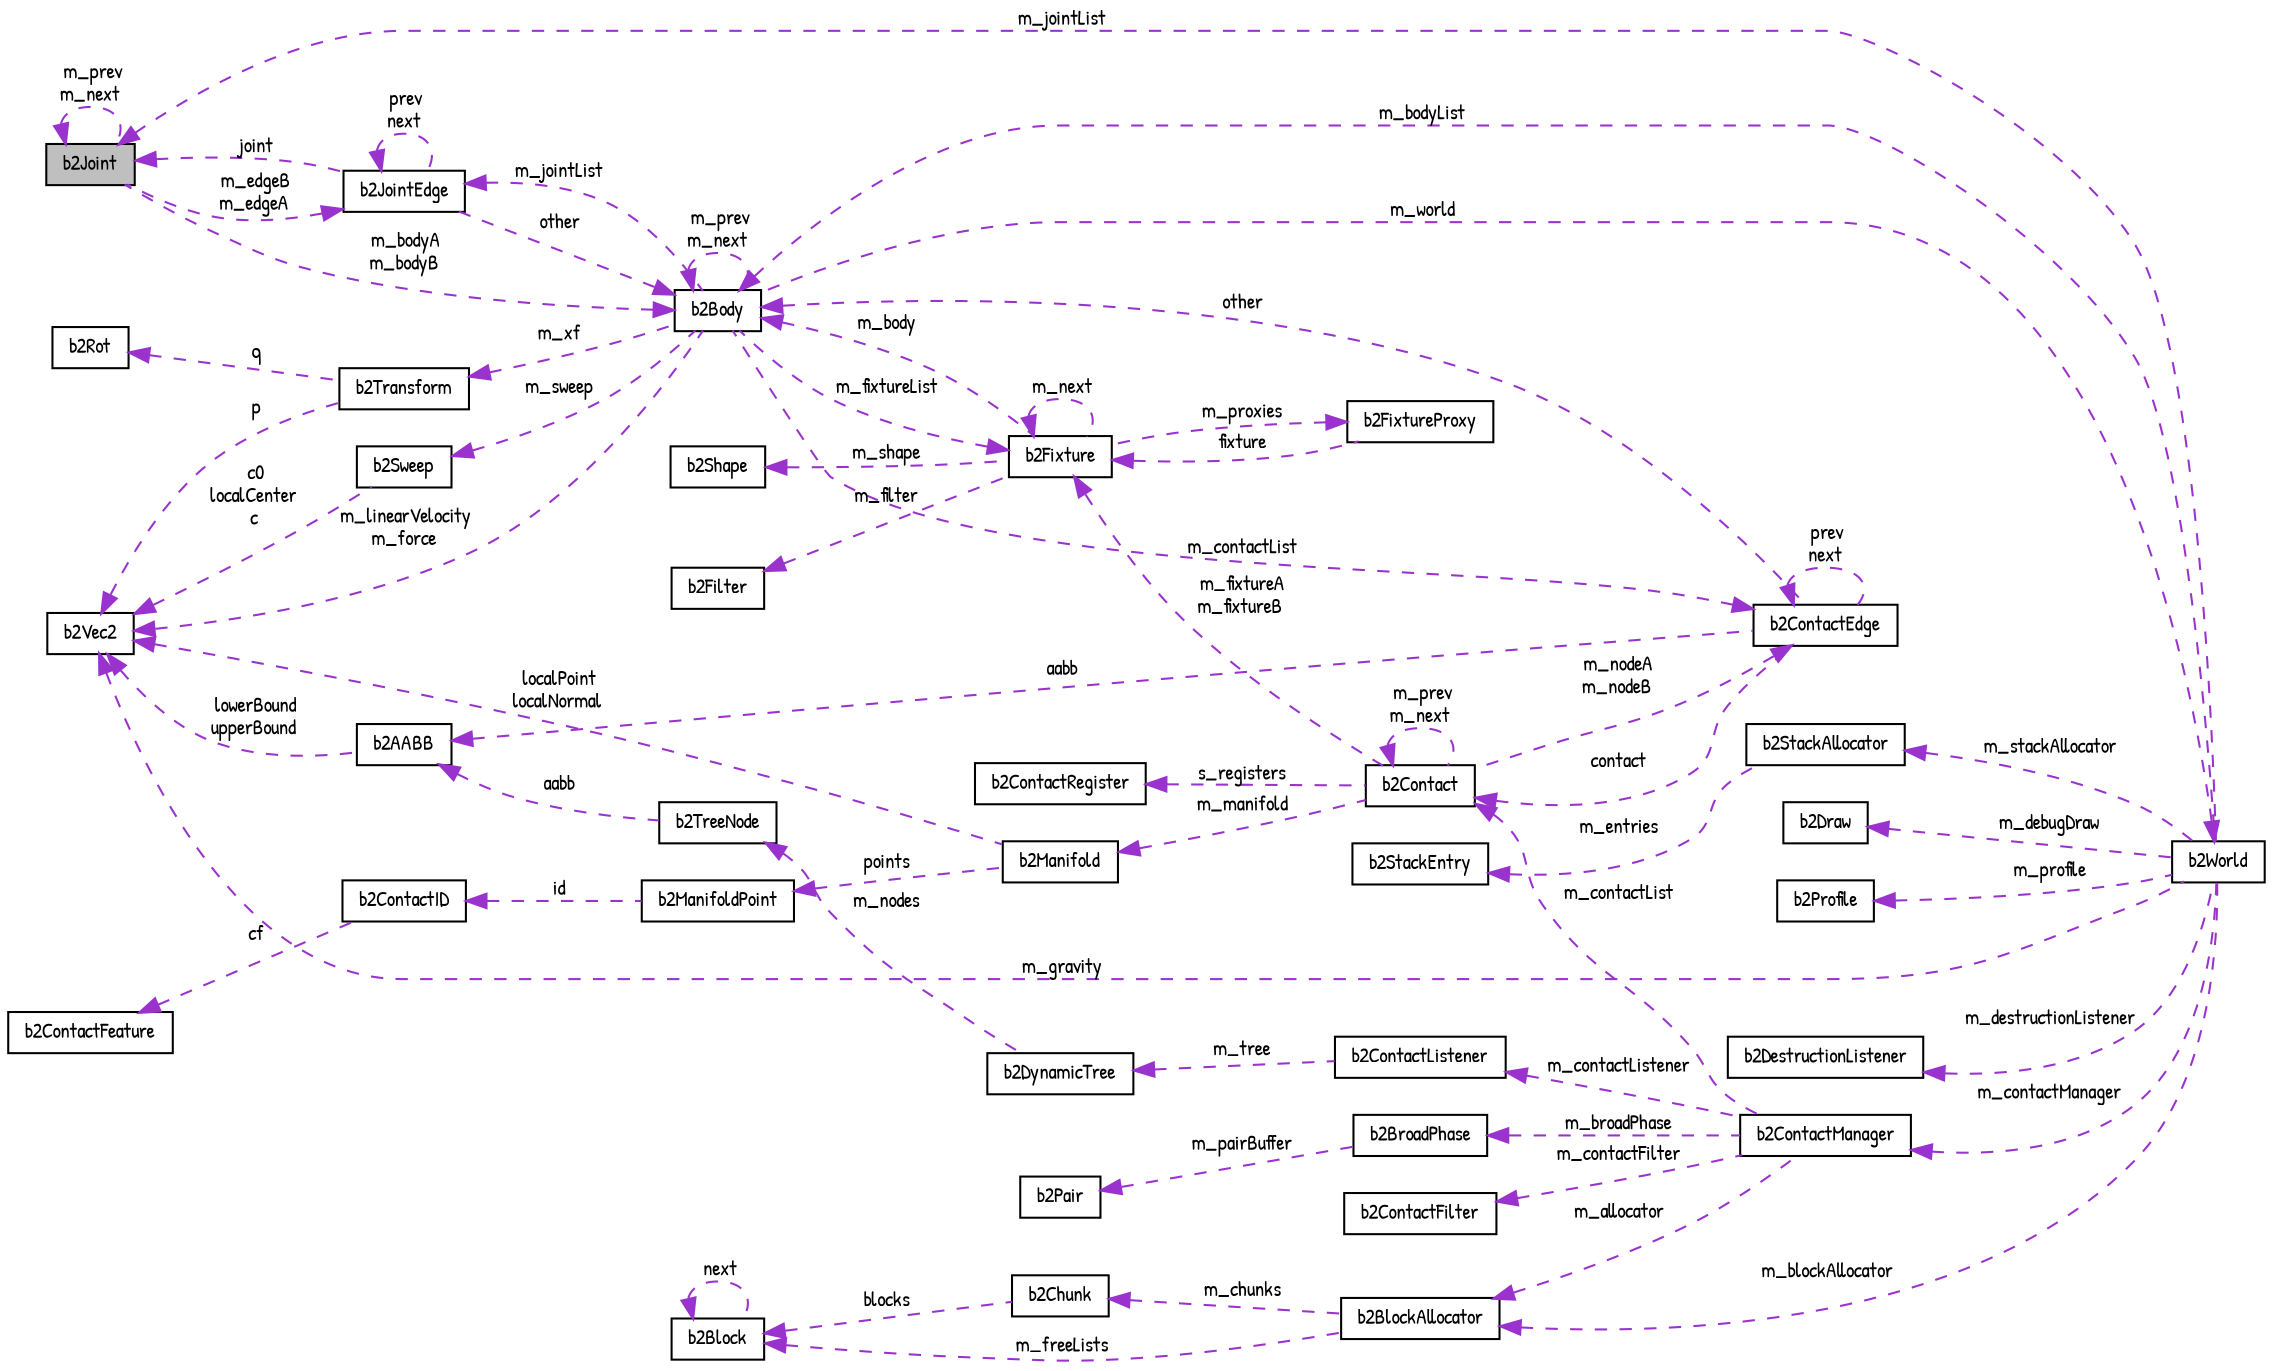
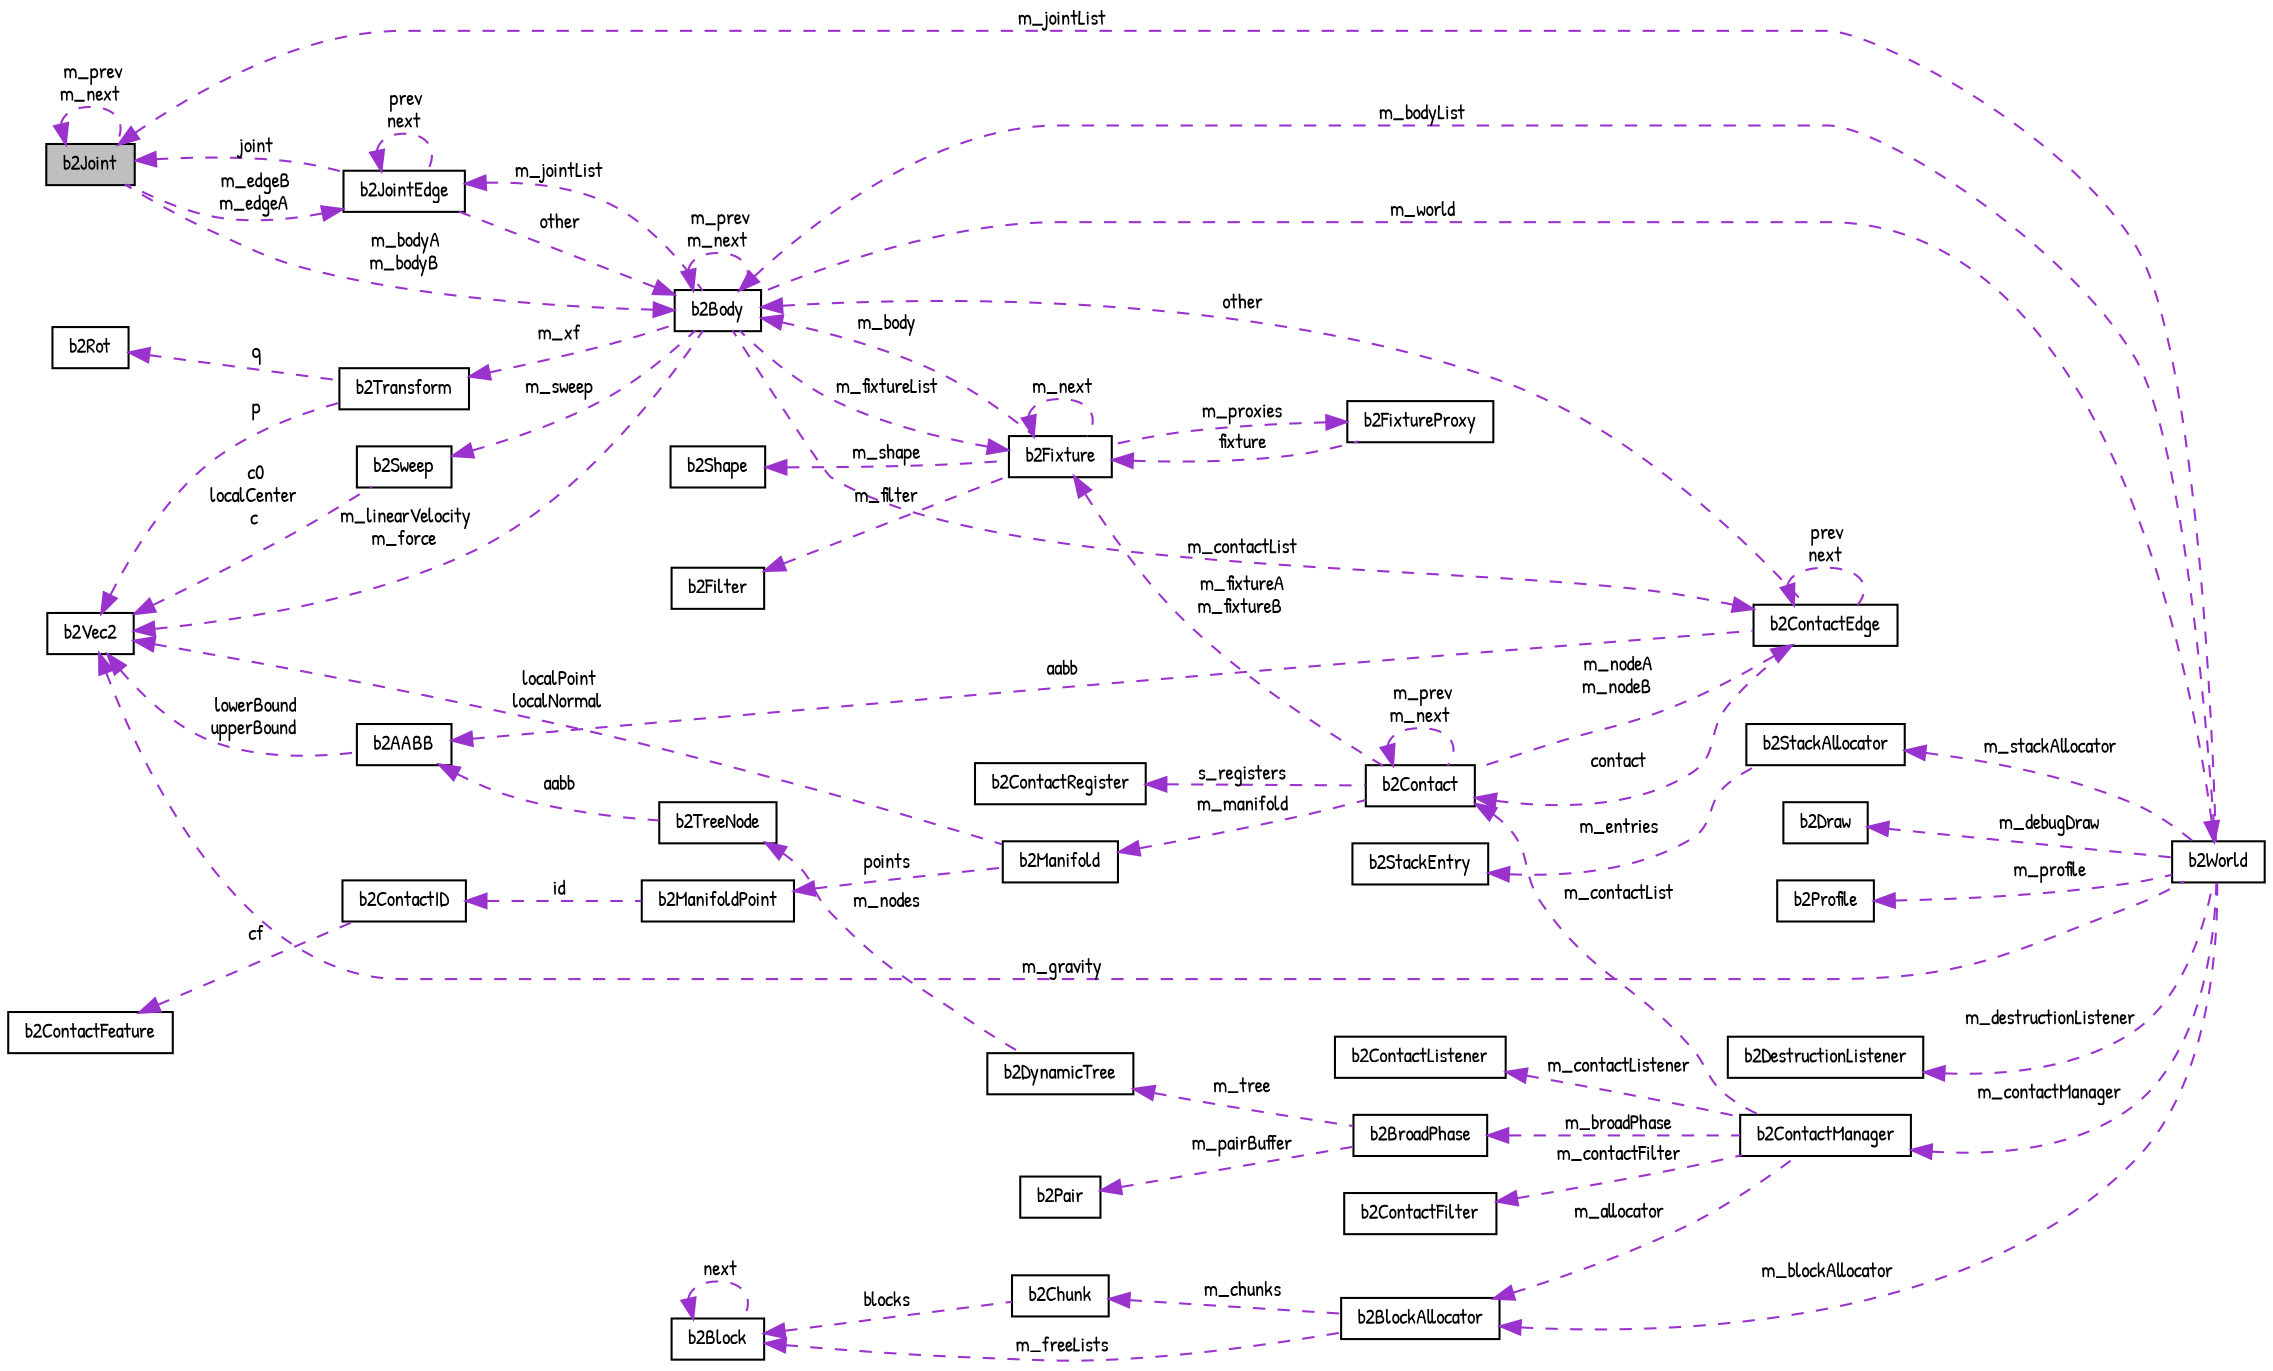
  digraph {
    fontname="Patrick Hand"
    rankdir=LR
    node [color=black fillcolor=white fontname="Patrick Hand" fontsize=10 shape=record style=filled]
    edge [color=darkorchid3 dir=back fontname="Patrick Hand" fontsize=10 labelfontname=Helvetica labelfontsize=10 style=dashed]
    n1 [fillcolor=grey75 fontcolor=black height=0.2 label=b2Joint width=0.4]
    n2 [height=0.2 label=b2JointEdge width=0.4]
    n3 [height=0.2 label=b2World width=0.4]
    n4 [height=0.2 label=b2Body width=0.4]
    n5 [height=0.2 label=b2ContactEdge width=0.4]
    n6 [height=0.2 label=b2Fixture width=0.4]
    n7 [height=0.2 label=b2Contact width=0.4]
    n8 [height=0.2 label=b2FixtureProxy width=0.4]
    n9 [height=0.2 label=b2Vec2 width=0.4]
    n10 [height=0.2 label=b2Sweep width=0.4]
    n11 [height=0.2 label=b2Transform width=0.4]
    n12 [height=0.2 label=b2Manifold width=0.4]
    n13 [height=0.2 label=b2AABB width=0.4]
    n14 [height=0.2 label=b2ManifoldPoint width=0.4]
    n15 [height=0.2 label=b2TreeNode width=0.4]
    n16 [height=0.2 label=b2Rot width=0.4]
    n17 [height=0.2 label=b2ContactManager width=0.4]
    n18 [height=0.2 label=b2ContactRegister width=0.4]
    n19 [height=0.2 label=b2ContactID width=0.4]
    n20 [height=0.2 label=b2ContactFeature width=0.4]
    n21 [height=0.2 label=b2DynamicTree width=0.4]
    n22 [height=0.2 label=b2Shape width=0.4]
    n23 [height=0.2 label=b2Filter width=0.4]
    n24 [height=0.2 label=b2Draw width=0.4]
    n25 [height=0.2 label=b2Profile width=0.4]
    n26 [height=0.2 label=b2BlockAllocator width=0.4]
    n27 [height=0.2 label=b2Block width=0.4]
    n28 [height=0.2 label=b2Chunk width=0.4]
    n29 [height=0.2 label=b2DestructionListener width=0.4]
    n30 [height=0.2 label=b2BroadPhase width=0.4]
    n31 [height=0.2 label=b2Pair width=0.4]
    n32 [height=0.2 label=b2ContactFilter width=0.4]
    n33 [height=0.2 label=b2ContactListener width=0.4]
    n34 [height=0.2 label=b2StackAllocator width=0.4]
    n35 [height=0.2 label=b2StackEntry width=0.4]
    n1 -> n1 [label=" m_prev\nm_next"]
    n1 -> n2 [label=" joint"]
    n1 -> n3 [label=" m_jointList"]
    n2 -> n1 [label=" m_edgeB\nm_edgeA"]
    n2 -> n2 [label=" prev\nnext"]
    n2 -> n4 [label=" m_jointList"]
    n3 -> n4 [label=" m_world"]
    n4 -> n1 [label=" m_bodyA\nm_bodyB"]
    n4 -> n2 [label=" other"]
    n4 -> n3 [label=" m_bodyList"]
    n4 -> n4 [label=" m_prev\nm_next"]
    n4 -> n5 [label=" other"]
    n4 -> n6 [label=" m_body"]
    n5 -> n4 [label=" m_contactList"]
    n5 -> n5 [label=" prev\nnext"]
    n5 -> n7 [label=" m_nodeA\nm_nodeB"]
    n6 -> n4 [label=" m_fixtureList"]
    n6 -> n6 [label=" m_next"]
    n6 -> n7 [label=" m_fixtureA\nm_fixtureB"]
    n6 -> n8 [label=" fixture"]
    n7 -> n5 [label=" contact"]
    n7 -> n7 [label=" m_prev\nm_next"]
    n7 -> n17 [label=" m_contactList"]
    n8 -> n6 [label=" m_proxies"]
    n9 -> n3 [label=" m_gravity"]
    n9 -> n4 [label=" m_linearVelocity\nm_force"]
    n9 -> n10 [label=" c0\nlocalCenter\nc"]
    n9 -> n11 [label=" p"]
    n9 -> n12 [label=" localPoint\nlocalNormal"]
    n9 -> n13 [label=" lowerBound\nupperBound"]
    n10 -> n4 [label=" m_sweep"]
    n11 -> n4 [label=" m_xf"]
    n12 -> n7 [label=" m_manifold"]
    n13 -> n5 [label=" aabb"]
    n13 -> n15 [label=" aabb"]
    n14 -> n12 [label=" points"]
    n15 -> n21 [label=" m_nodes"]
    n16 -> n11 [label=" q"]
    n17 -> n3 [label=" m_contactManager"]
    n18 -> n7 [label=" s_registers"]
    n19 -> n14 [label=" id"]
    n20 -> n19 [label=" cf"]
-   n21 -> n33 [label=" m_tree"]
+   n21 -> n30 [label=" m_tree"]
    n22 -> n6 [label=" m_shape"]
    n23 -> n6 [label=" m_filter"]
    n24 -> n3 [label=" m_debugDraw"]
    n25 -> n3 [label=" m_profile"]
    n26 -> n3 [label=" m_blockAllocator"]
    n26 -> n17 [label=" m_allocator"]
    n27 -> n26 [label=" m_freeLists"]
    n27 -> n27 [label=" next"]
    n27 -> n28 [label=" blocks"]
    n28 -> n26 [label=" m_chunks"]
    n29 -> n3 [label=" m_destructionListener"]
    n30 -> n17 [label=" m_broadPhase"]
    n31 -> n30 [label=" m_pairBuffer"]
    n32 -> n17 [label=" m_contactFilter"]
    n33 -> n17 [label=" m_contactListener"]
    n34 -> n3 [label=" m_stackAllocator"]
    n35 -> n34 [label=" m_entries"]
  }
